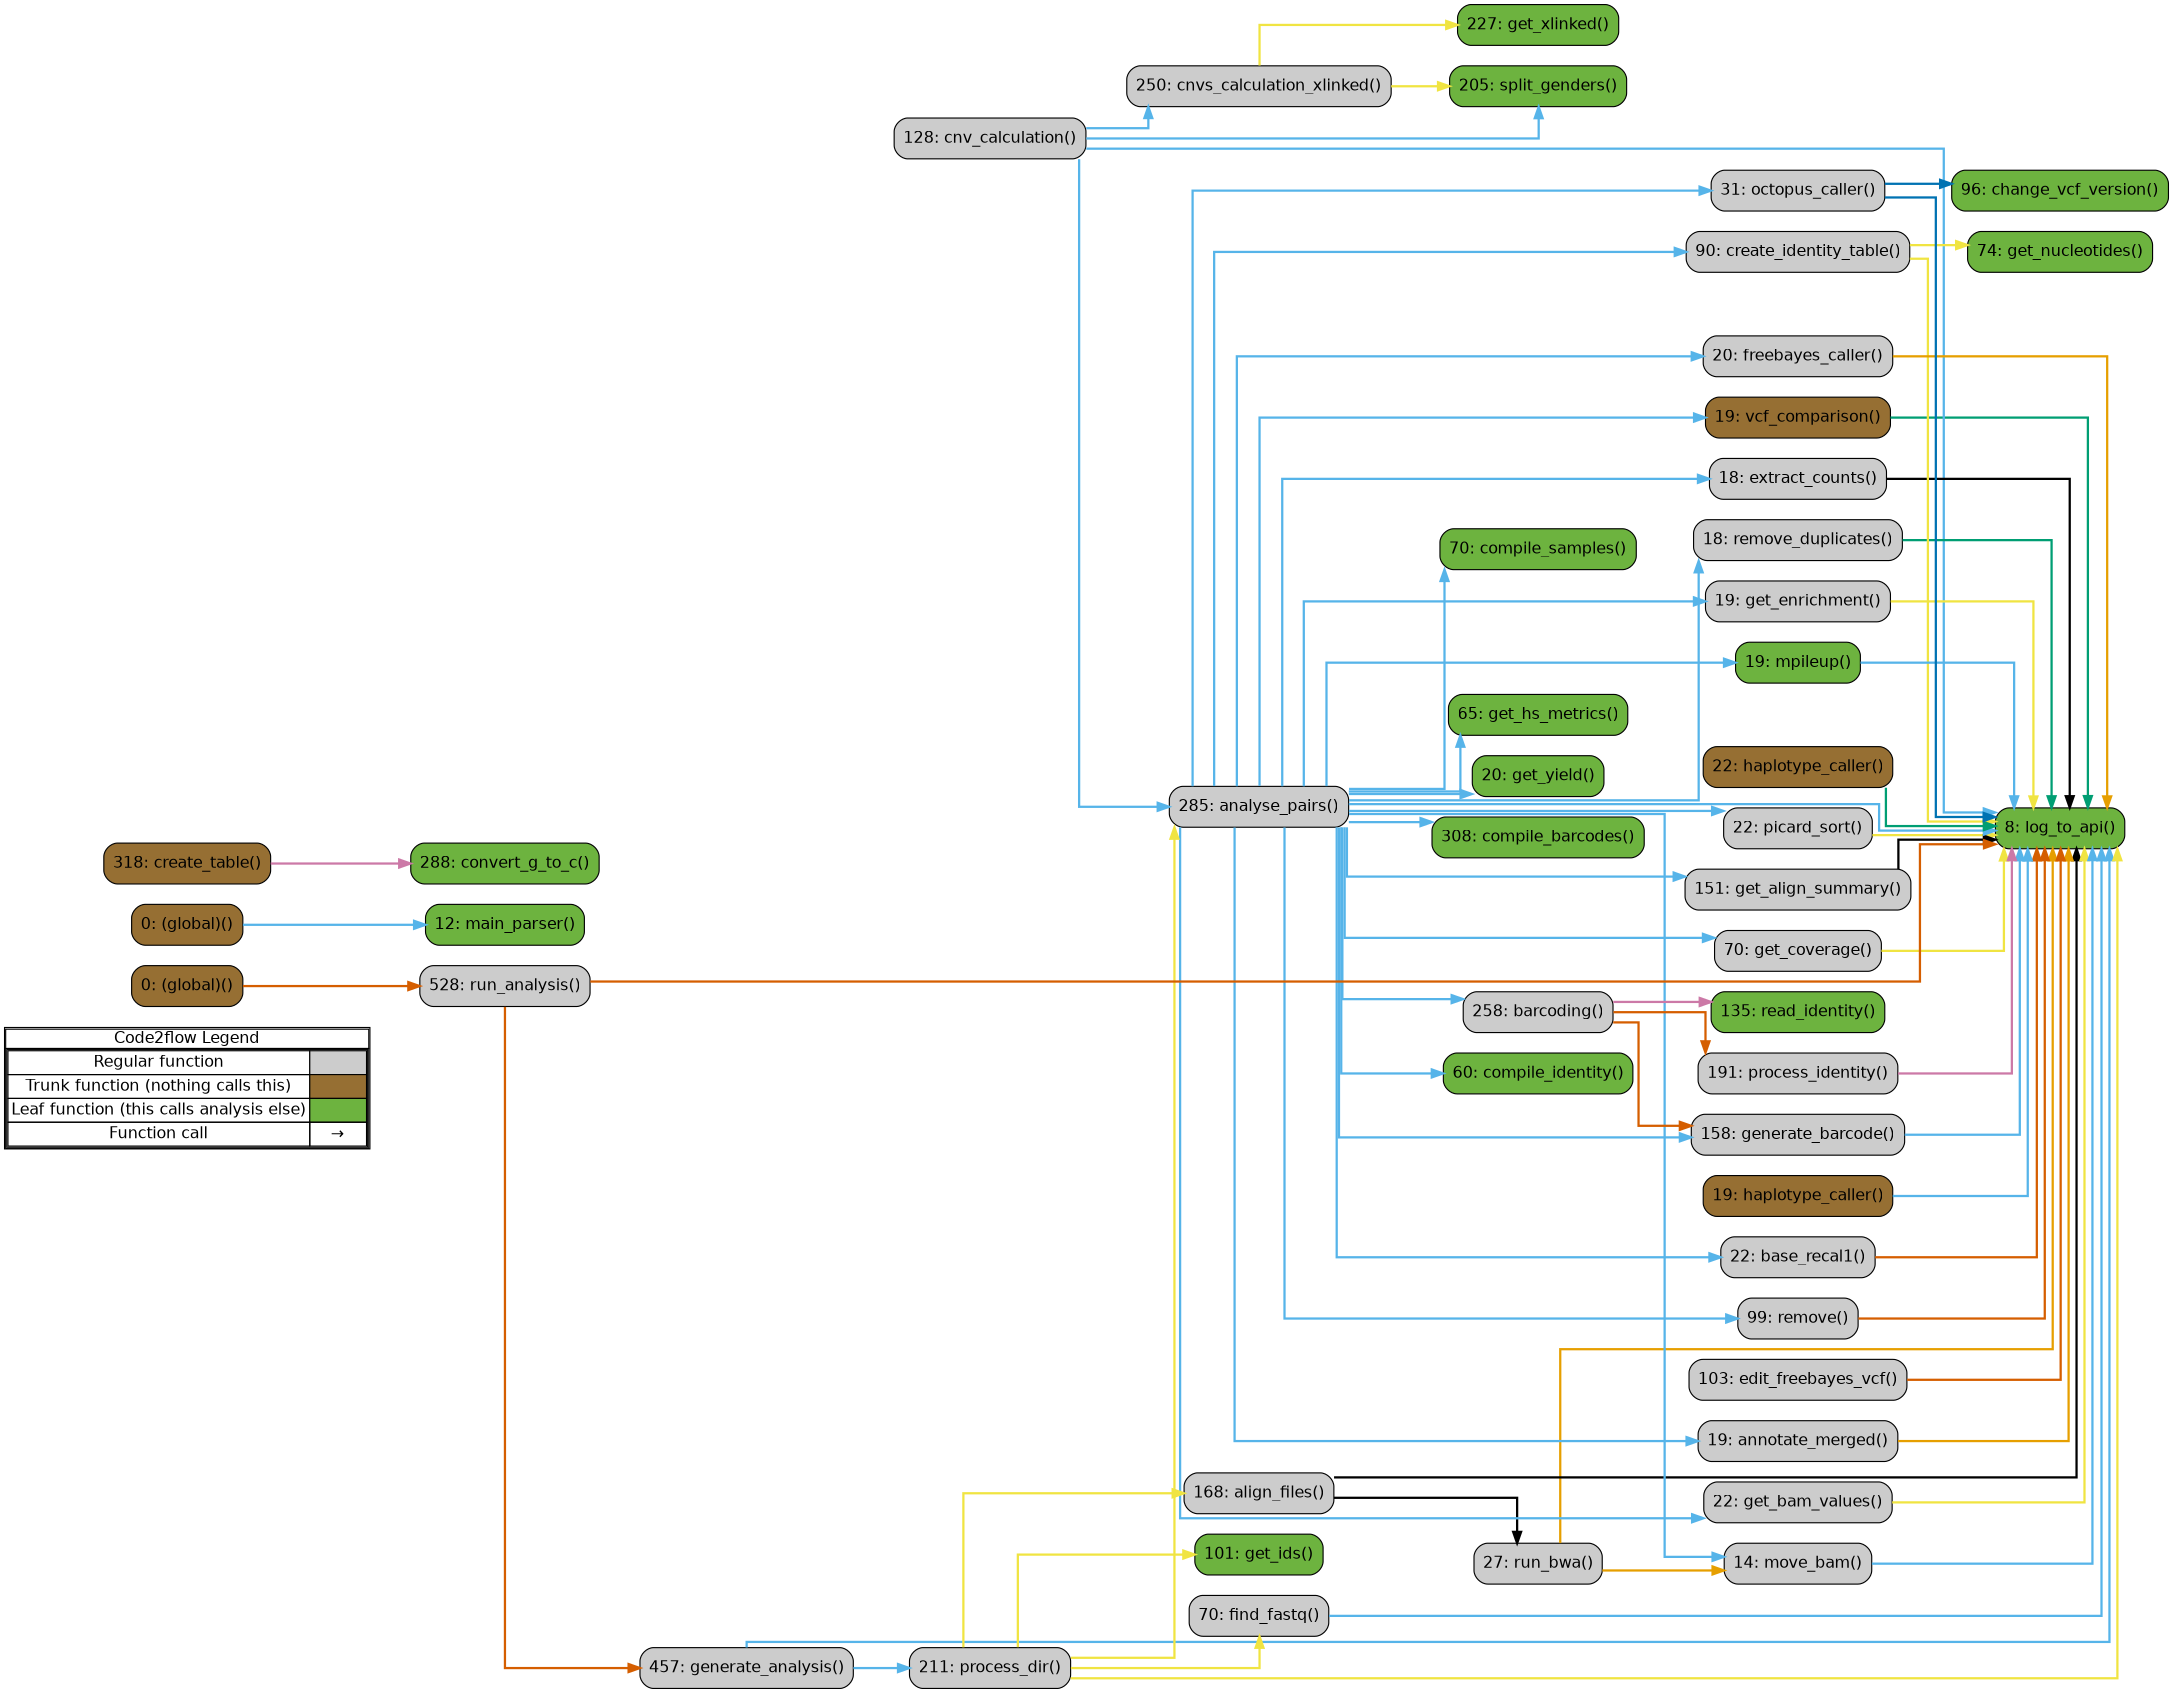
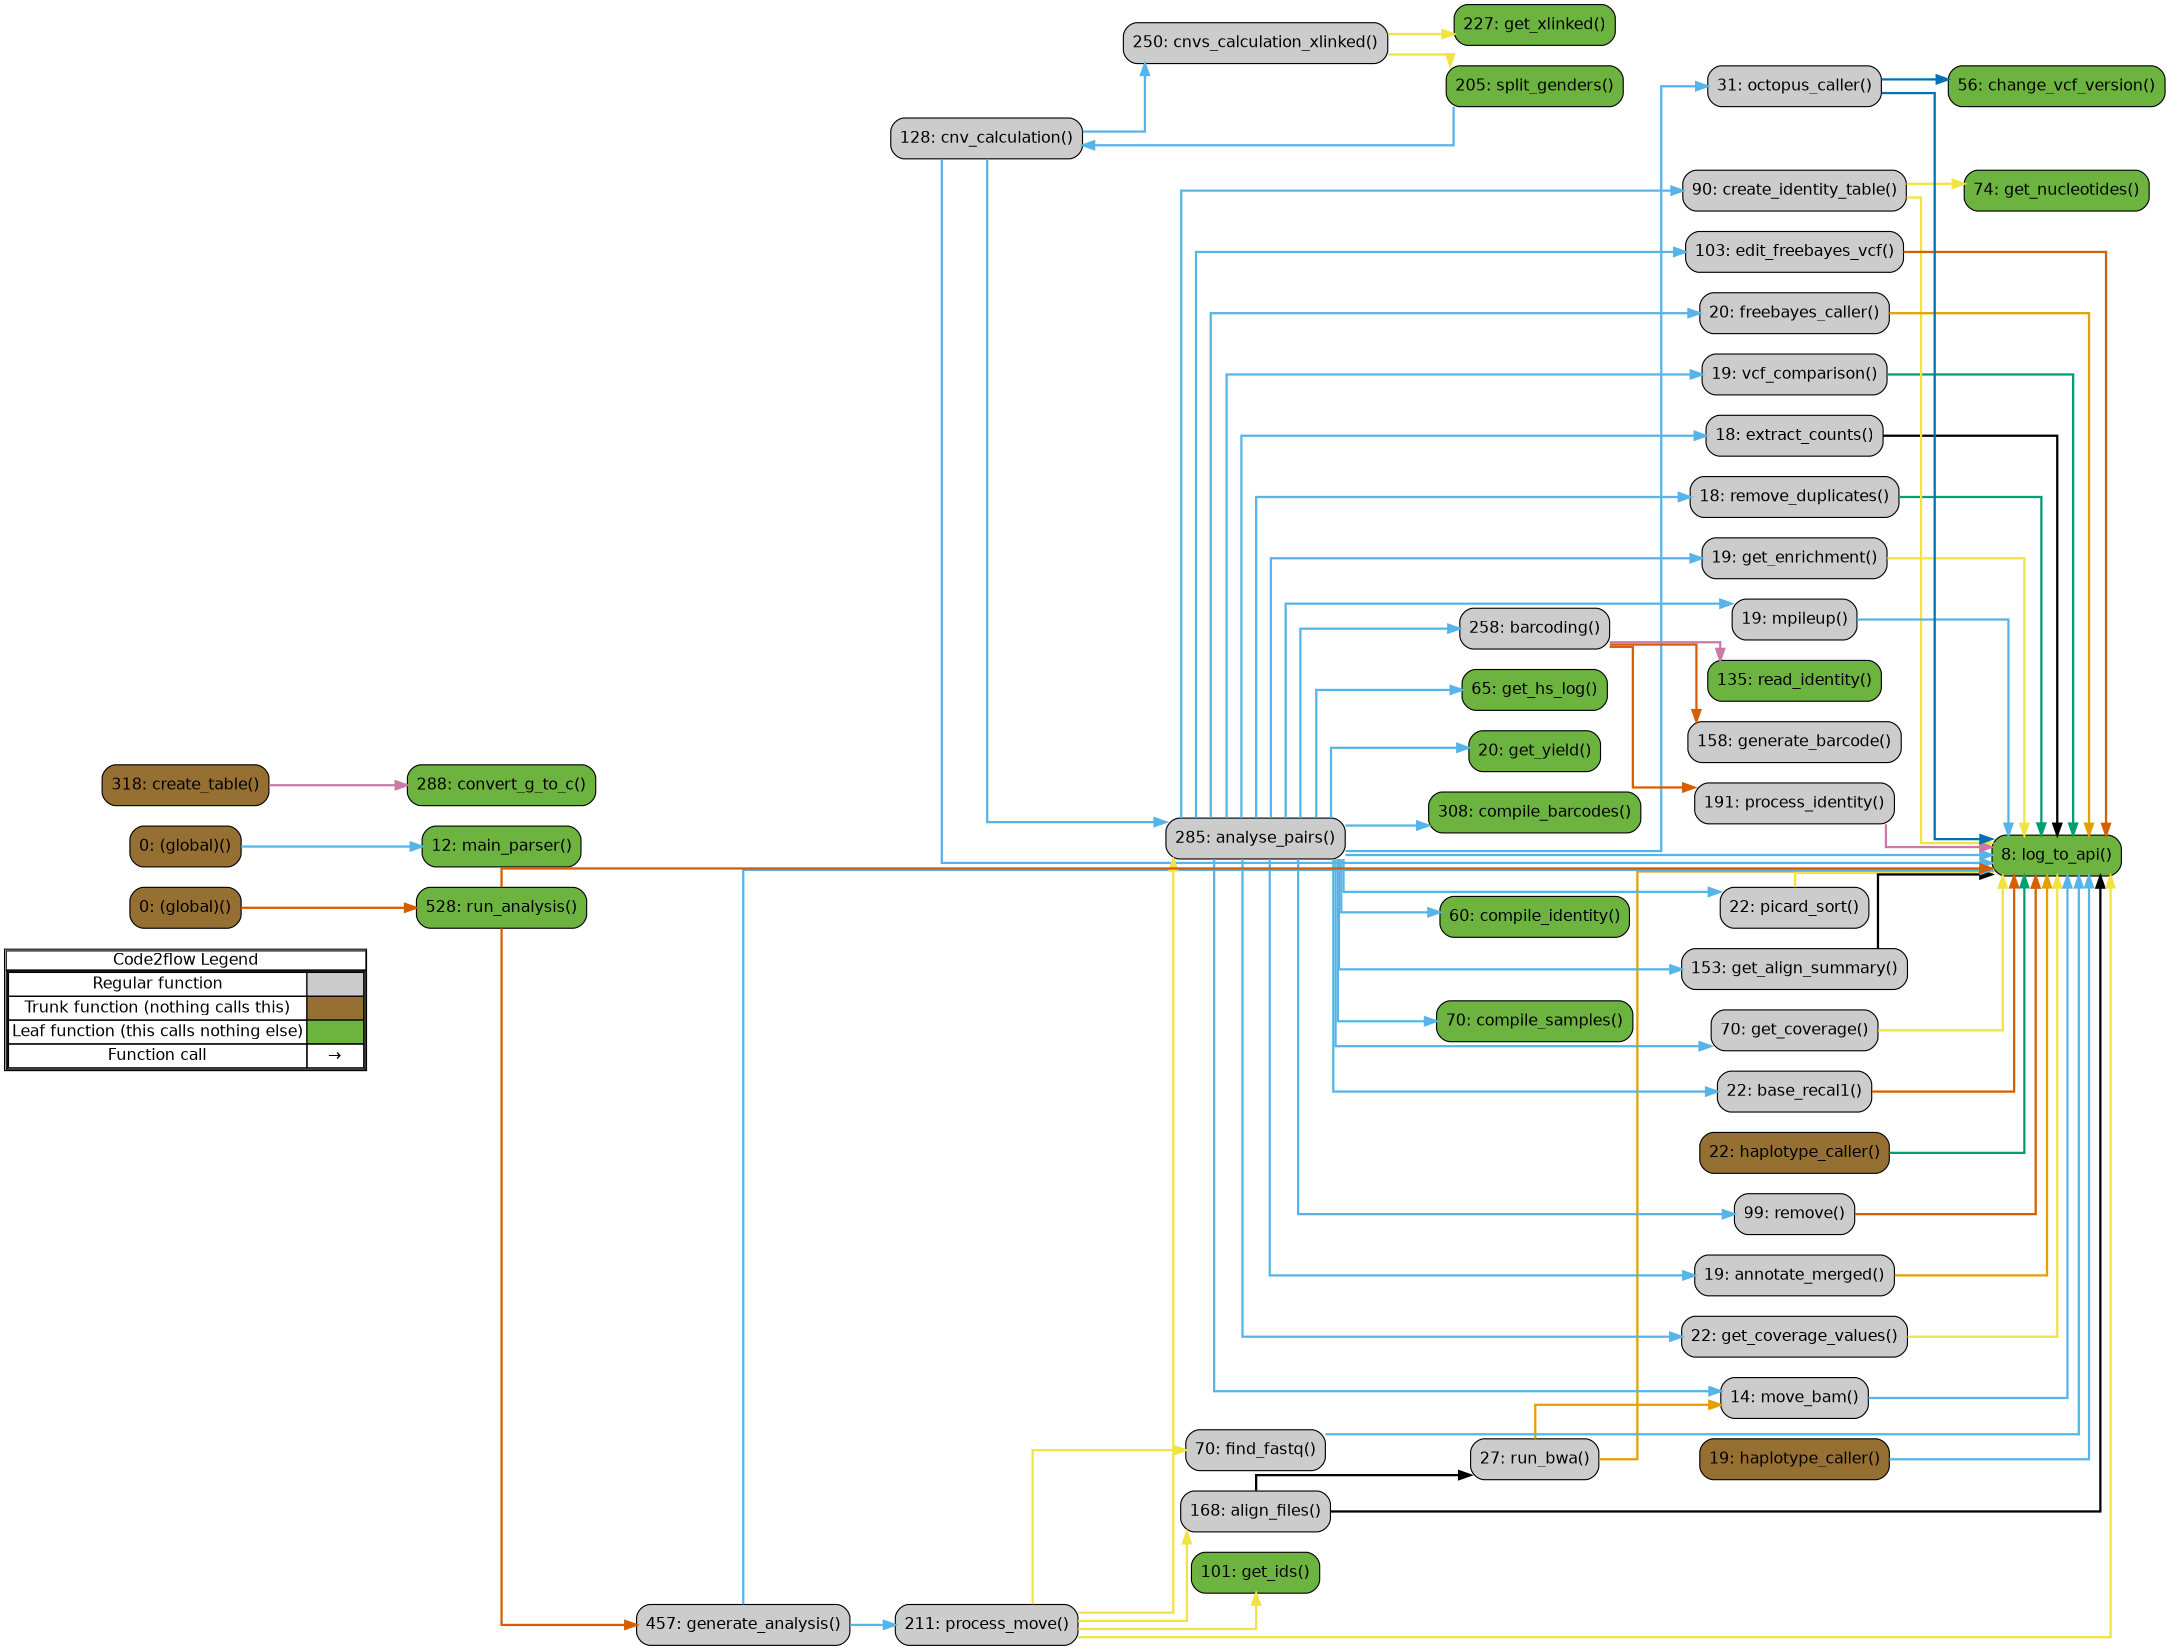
  digraph {
    concentrate=true
    fontname="DejaVu Sans"
    rankdir=LR
    splines=ortho
    node [fontname="DejaVu Sans" shape=rect fillcolor="#cccccc" style="rounded,filled"]
    edge [color="#56B4E9" fontname="DejaVu Sans" penwidth=2]
-   n1 [label=<         <table cellspacing="0" cellpadding="0" border="1"><tr><td>Code2flow Legend</td></tr><tr><td>         <table cellspacing="0">         <tr><td>Regular function</td><td width="50px" bgcolor='#cccccc'></td></tr>         <tr><td>Trunk function (nothing calls this)</td><td bgcolor='#966F33'></td></tr>         <tr><td>Leaf function (this calls analysis else)</td><td bgcolor='#6db33f'></td></tr>         <tr><td>Function call</td><td><font color='black'>&#8594;</font></td></tr>         </table></td></tr></table>         > margin=0 shape=none fillcolor="" style=""]
-   n2 [fillcolor="#966F33" label="19: vcf_comparison()"]
+   n1 [label=<         <table cellspacing="0" cellpadding="0" border="1"><tr><td>Code2flow Legend</td></tr><tr><td>         <table cellspacing="0">         <tr><td>Regular function</td><td width="50px" bgcolor='#cccccc'></td></tr>         <tr><td>Trunk function (nothing calls this)</td><td bgcolor='#966F33'></td></tr>         <tr><td>Leaf function (this calls nothing else)</td><td bgcolor='#6db33f'></td></tr>         <tr><td>Function call</td><td><font color='black'>&#8594;</font></td></tr>         </table></td></tr></table>         > margin=0 shape=none fillcolor="" style=""]
+   n2 [label="19: vcf_comparison()"]
    n3 [label="27: run_bwa()"]
    n4 [label="128: cnv_calculation()"]
    n5 [label="250: cnvs_calculation_xlinked()"]
    n6 [fillcolor="#6db33f" label="70: compile_samples()"]
    n7 [fillcolor="#6db33f" label="227: get_xlinked()"]
    n8 [fillcolor="#6db33f" label="205: split_genders()"]
    n9 [label="18: extract_counts()"]
    n10 [label="18: remove_duplicates()"]
    n11 [label="19: get_enrichment()"]
    n12 [label="90: create_identity_table()"]
    n13 [fillcolor="#6db33f" label="74: get_nucleotides()"]
-   n14 [fillcolor="#6db33f" label="19: mpileup()"]
+   n14 [label="19: mpileup()"]
    n15 [fillcolor="#6db33f" label="8: log_to_api()"]
    n16 [label="22: picard_sort()"]
-   n17 [label="151: get_align_summary()"]
-   n18 [fillcolor="#6db33f" label="65: get_hs_metrics()"]
+   n17 [label="153: get_align_summary()"]
+   n18 [fillcolor="#6db33f" label="65: get_hs_log()"]
    n19 [fillcolor="#6db33f" label="20: get_yield()"]
    n20 [fillcolor="#966F33" label="0: (global)()"]
    n21 [fillcolor="#6db33f" label="12: main_parser()"]
    n22 [fillcolor="#6db33f" label="288: convert_g_to_c()"]
    n23 [fillcolor="#966F33" label="318: create_table()"]
    n24 [label="70: get_coverage()"]
    n25 [fillcolor="#966F33" label="0: (global)()"]
    n26 [label="168: align_files()"]
    n27 [label="285: analyse_pairs()"]
    n28 [label="70: find_fastq()"]
    n29 [label="457: generate_analysis()"]
    n30 [fillcolor="#6db33f" label="101: get_ids()"]
-   n31 [label="211: process_dir()"]
-   n32 [label="528: run_analysis()"]
+   n31 [label="211: process_move()"]
+   n32 [fillcolor="#6db33f" label="528: run_analysis()"]
    n33 [label="258: barcoding()"]
    n34 [fillcolor="#6db33f" label="308: compile_barcodes()"]
    n35 [label="158: generate_barcode()"]
    n36 [label="191: process_identity()"]
    n37 [fillcolor="#6db33f" label="135: read_identity()"]
    n38 [label="22: base_recal1()"]
    n39 [label="99: remove()"]
    n40 [label="19: annotate_merged()"]
-   n41 [label="22: get_bam_values()"]
+   n41 [label="22: get_coverage_values()"]
    n42 [fillcolor="#6db33f" label="60: compile_identity()"]
    n43 [label="14: move_bam()"]
    n44 [fillcolor="#966F33" label="22: haplotype_caller()"]
    n45 [fillcolor="#966F33" label="19: haplotype_caller()"]
    n46 [label="103: edit_freebayes_vcf()"]
    n47 [label="20: freebayes_caller()"]
-   n48 [fillcolor="#6db33f" label="96: change_vcf_version()"]
+   n48 [fillcolor="#6db33f" label="56: change_vcf_version()"]
    n49 [label="31: octopus_caller()"]
    subgraph sub_1 {
      label=legend
      rank=min
      n1
    }
    subgraph sub_2 {
      label="File: GATK_vcf"
      style=dotted
      n2
    }
    subgraph sub_3 {
      label="File: bwa_align"
      style=dotted
      n3
    }
    subgraph sub_4 {
      label="File: cnv"
      style=dotted
      n4
      n5
      n6
      n7
      n8
    }
    subgraph sub_5 {
      label="File: count2"
      style=dotted
      n9
    }
    subgraph sub_6 {
      label="File: dup_indels"
      style=dotted
      n10
    }
    subgraph sub_7 {
      label="File: enrichment"
      style=dotted
      n11
    }
    subgraph sub_8 {
      label="File: extract_identity"
      style=dotted
      n12
      n13
      n14
    }
    subgraph sub_9 {
      label="File: log_api"
      style=dotted
      n15
    }
    subgraph sub_10 {
      label="File: picard_actions"
      style=dotted
      n16
    }
    subgraph sub_11 {
      label="File: picard_metrics"
      style=dotted
      n17
      n18
      n19
    }
    subgraph sub_12 {
      label="File: picard_parser"
      style=dotted
      n20
      n21
    }
    subgraph sub_13 {
      label="File: picard_qc"
      style=dotted
      n22
      n23
      n24
    }
    subgraph sub_14 {
      label="File: pipeline"
      style=dotted
      n25
      n26
      n27
      n28
      n29
      n30
      n31
      n32
    }
    subgraph sub_15 {
      label="File: process_identity"
      style=dotted
      n33
      n34
      n35
      n36
      n37
    }
    subgraph sub_16 {
      label="File: recalibration"
      style=dotted
      n38
      n39
    }
    subgraph sub_17 {
      label="File: snpEff_ann"
      style=dotted
      n40
    }
    subgraph sub_18 {
      label="File: uniformity"
      style=dotted
      n41
    }
    subgraph sub_19 {
      label="File: utils"
      style=dotted
      n42
      n43
    }
    subgraph sub_20 {
      label="File: variants_GATK"
      style=dotted
      n44
    }
    subgraph sub_21 {
      label="File: variants_GATK3"
      style=dotted
      n45
    }
    subgraph sub_22 {
      label="File: variants_freebayes"
      style=dotted
      n46
      n47
    }
    subgraph sub_23 {
      label="File: variants_octopus"
      style=dotted
      n48
      n49
    }
    n2 -> n15 [color="#009E73"]
    n2 -> n15 [color="#009E73"]
    n2 -> n15 [color="#009E73"]
    n2 -> n15 [color="#009E73"]
    n3 -> n15 [color="#E69F00"]
    n3 -> n15 [color="#E69F00"]
    n3 -> n15 [color="#E69F00"]
    n3 -> n15 [color="#E69F00"]
    n3 -> n15 [color="#E69F00"]
    n3 -> n15 [color="#E69F00"]
    n3 -> n15 [color="#E69F00"]
    n3 -> n15 [color="#E69F00"]
    n3 -> n43 [color="#E69F00"]
    n4 -> n5
-   n4 -> n8
+   n8 -> n4
    n4 -> n15
    n4 -> n15
    n4 -> n15
    n4 -> n15
    n4 -> n15
    n4 -> n15
    n4 -> n27
    n5 -> n7 [color="#F0E442"]
    n5 -> n8 [color="#F0E442"]
    n9 -> n15 [color="#000000"]
    n9 -> n15 [color="#000000"]
    n9 -> n15 [color="#000000"]
    n9 -> n15 [color="#000000"]
    n9 -> n15 [color="#000000"]
    n9 -> n15 [color="#000000"]
    n9 -> n15 [color="#000000"]
    n10 -> n15 [color="#009E73"]
    n10 -> n15 [color="#009E73"]
    n10 -> n15 [color="#009E73"]
    n10 -> n15 [color="#009E73"]
    n10 -> n15 [color="#009E73"]
    n10 -> n15 [color="#009E73"]
    n11 -> n15 [color="#F0E442"]
    n11 -> n15 [color="#F0E442"]
    n11 -> n15 [color="#F0E442"]
    n11 -> n15 [color="#F0E442"]
    n11 -> n15 [color="#F0E442"]
    n12 -> n13 [color="#F0E442"]
    n12 -> n15 [color="#F0E442"]
    n12 -> n15 [color="#F0E442"]
    n12 -> n15 [color="#F0E442"]
    n14 -> n15
    n14 -> n15
    n14 -> n15
    n14 -> n15
    n16 -> n15 [color="#F0E442"]
    n16 -> n15 [color="#F0E442"]
    n16 -> n15 [color="#F0E442"]
    n16 -> n15 [color="#F0E442"]
    n17 -> n15 [color="#000000"]
    n17 -> n15 [color="#000000"]
    n17 -> n15 [color="#000000"]
    n17 -> n15 [color="#000000"]
    n20 -> n21
    n23 -> n22 [color="#CC79A7"]
    n23 -> n22 [color="#CC79A7"]
    n24 -> n15 [color="#F0E442"]
    n24 -> n15 [color="#F0E442"]
    n24 -> n15 [color="#F0E442"]
    n24 -> n15 [color="#F0E442"]
    n24 -> n15 [color="#F0E442"]
    n24 -> n15 [color="#F0E442"]
    n24 -> n15 [color="#F0E442"]
    n25 -> n32 [color="#D55E00"]
    n26 -> n3 [color="#000000"]
    n26 -> n15 [color="#000000"]
    n26 -> n15 [color="#000000"]
    n26 -> n15 [color="#000000"]
    n27 -> n2
    n27 -> n6
    n27 -> n9
    n27 -> n9
    n27 -> n10
    n27 -> n11
    n27 -> n12
    n27 -> n14
    n27 -> n15
    n27 -> n15
    n27 -> n15
    n27 -> n15
    n27 -> n15
    n27 -> n15
    n27 -> n15
    n27 -> n15
    n27 -> n15
    n27 -> n16
    n27 -> n17
    n27 -> n18
    n27 -> n18
    n27 -> n19
    n27 -> n24
    n27 -> n24
    n27 -> n33
    n27 -> n34
    n27 -> n38
    n27 -> n39
    n27 -> n40
    n27 -> n41
    n27 -> n42
    n27 -> n43
    n27 -> n43
-   n27 -> n35
+   n27 -> n46
    n27 -> n47
    n27 -> n49
    n28 -> n15
    n29 -> n15
    n29 -> n15
    n29 -> n15
    n29 -> n15
    n29 -> n15
    n29 -> n31
    n31 -> n15 [color="#F0E442"]
    n31 -> n15 [color="#F0E442"]
    n31 -> n15 [color="#F0E442"]
    n31 -> n15 [color="#F0E442"]
    n31 -> n15 [color="#F0E442"]
    n31 -> n15 [color="#F0E442"]
    n31 -> n26 [color="#F0E442"]
    n31 -> n27 [color="#F0E442"]
    n31 -> n28 [color="#F0E442"]
    n31 -> n30 [color="#F0E442"]
    n32 -> n15 [color="#D55E00"]
    n32 -> n15 [color="#D55E00"]
    n32 -> n29 [color="#D55E00"]
    n33 -> n35 [color="#D55E00"]
    n33 -> n36 [color="#D55E00"]
    n33 -> n37 [color="#CC79A7"]
-   n35 -> n15
    n36 -> n15 [color="#CC79A7"]
    n38 -> n15 [color="#D55E00"]
    n38 -> n15 [color="#D55E00"]
    n38 -> n15 [color="#D55E00"]
    n38 -> n15 [color="#D55E00"]
    n39 -> n15 [color="#D55E00"]
    n39 -> n15 [color="#D55E00"]
    n39 -> n15 [color="#D55E00"]
    n39 -> n15 [color="#D55E00"]
    n39 -> n15 [color="#D55E00"]
    n40 -> n15 [color="#E69F00"]
    n40 -> n15 [color="#E69F00"]
    n40 -> n15 [color="#E69F00"]
    n40 -> n15 [color="#E69F00"]
    n41 -> n15 [color="#F0E442"]
    n41 -> n15 [color="#F0E442"]
    n43 -> n15
    n43 -> n15
    n43 -> n15
    n43 -> n15
    n44 -> n15 [color="#009E73"]
    n44 -> n15 [color="#009E73"]
    n44 -> n15 [color="#009E73"]
    n44 -> n15 [color="#009E73"]
    n45 -> n15
    n45 -> n15
    n45 -> n15
    n45 -> n15
    n46 -> n15 [color="#D55E00"]
    n46 -> n15 [color="#D55E00"]
    n46 -> n15 [color="#D55E00"]
    n47 -> n15 [color="#E69F00"]
    n47 -> n15 [color="#E69F00"]
    n47 -> n15 [color="#E69F00"]
    n47 -> n15 [color="#E69F00"]
    n47 -> n15 [color="#E69F00"]
    n49 -> n15 [color="#0072B2"]
    n49 -> n15 [color="#0072B2"]
    n49 -> n15 [color="#0072B2"]
    n49 -> n15 [color="#0072B2"]
    n49 -> n48 [color="#0072B2"]
  }
